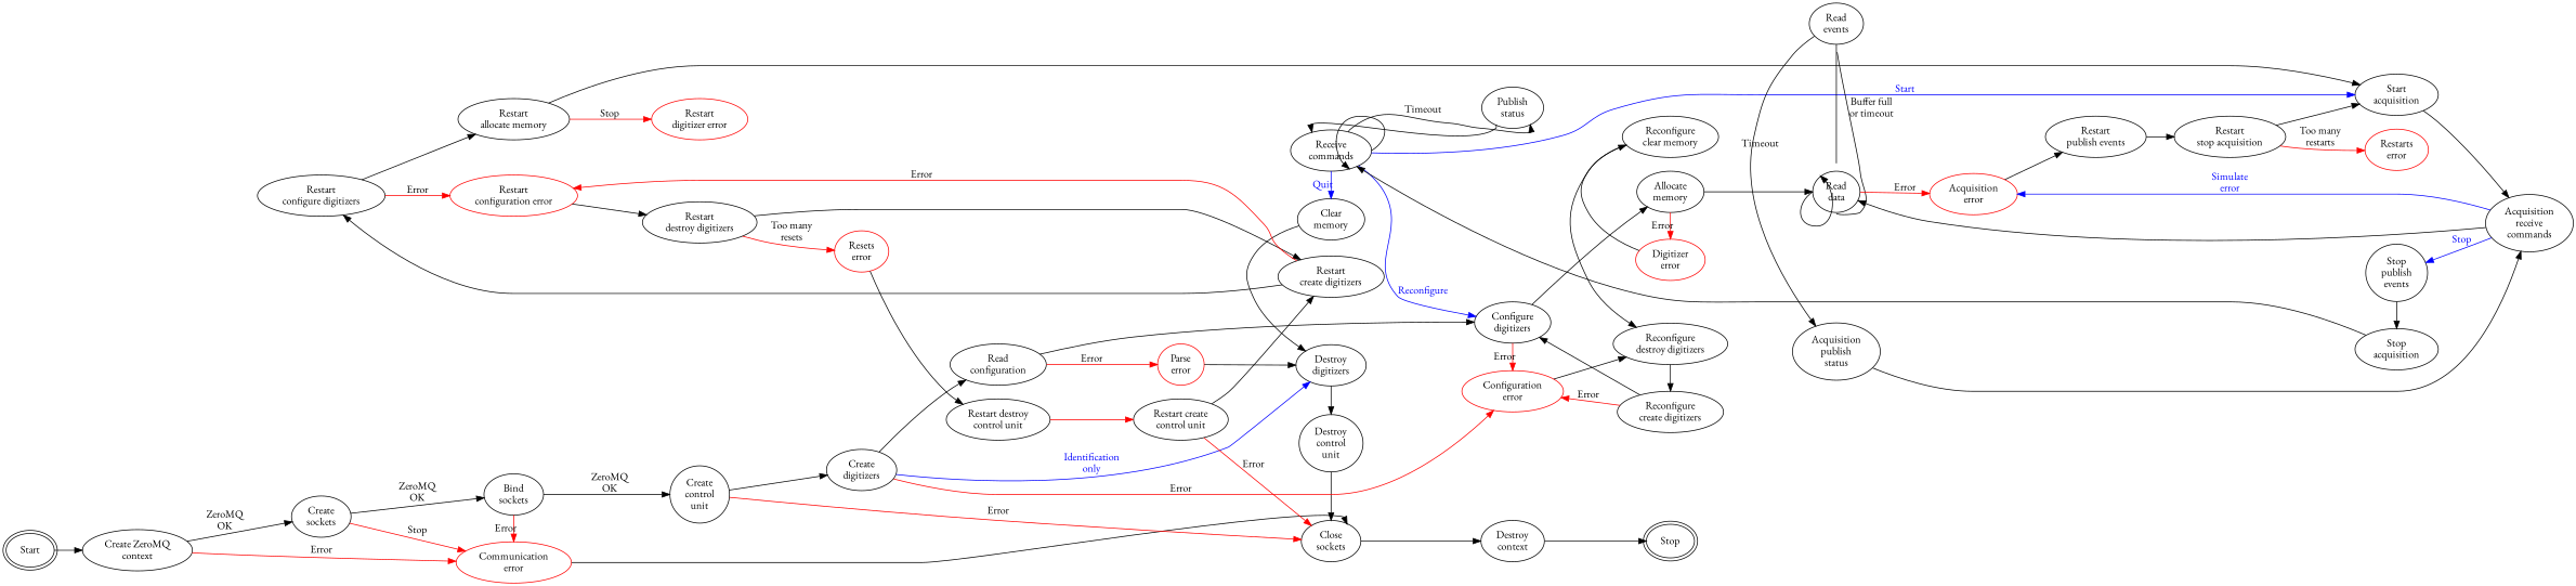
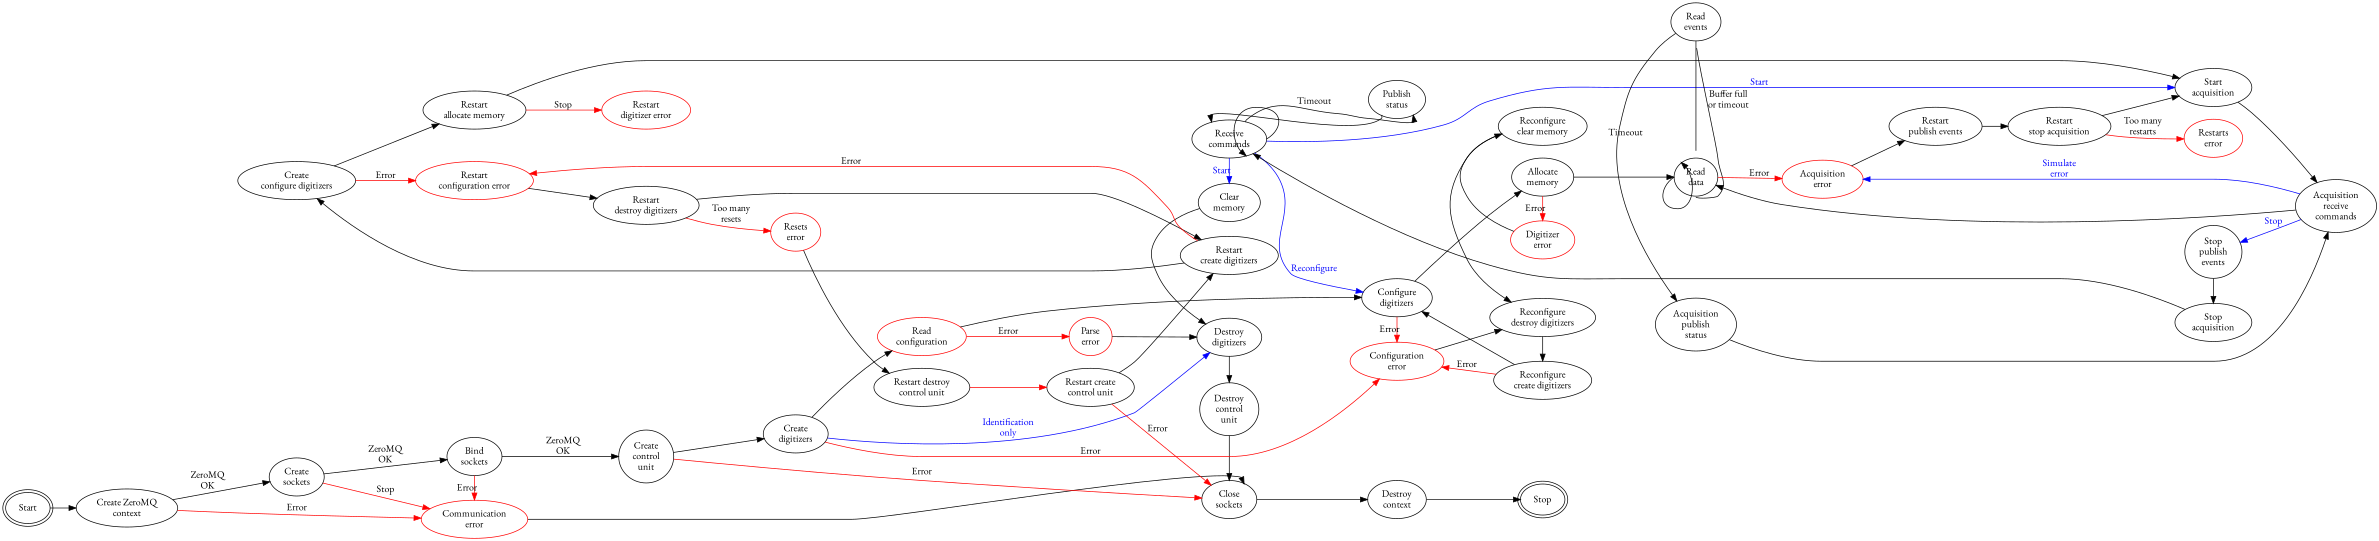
  digraph {
    fontname="EB Garamond"
    rankdir=LR
    node [fontname="EB Garamond"]
    edge [fontname="EB Garamond"]
    n1 [label=Start peripheries=2]
    n2 [label="Bind\nsockets"]
    n3 [color=red label="Communication\nerror"]
    n4 [label="Configure\ndigitizers"]
    n5 [color=red label="Configuration\nerror"]
    n6 [label="Allocate\nmemory"]
    n7 [label="Reconfigure\ncreate digitizers"]
    n8 [label="Reconfigure\nclear memory"]
    n9 [label="Reconfigure\ndestroy digitizers"]
    n10 [color=red label="Digitizer\nerror"]
    n11 [label="Publish\nstatus"]
    n12 [label="Receive\ncommands"]
    n13 [label="Clear\nmemory"]
    n14 [label="Destroy\ndigitizers"]
    n15 [label="Destroy\ncontrol\nunit"]
    n16 [label="Close\nsockets"]
    n17 [label="Start\nacquisition"]
    n18 [label="Stop\nacquisition"]
    n19 [label="Stop\npublish\nevents"]
    n20 [label="Read\ndata"]
    n21 [label="Read\nevents"]
    n22 [label="Acquisition\npublish\nstatus"]
    n23 [label="Create ZeroMQ\ncontext"]
    n24 [label="Create\ncontrol\nunit"]
    n25 [label="Destroy\ncontext"]
    n26 [label="Acquisition\nreceive\ncommands"]
    n27 [color=red label="Acquisition\nerror"]
    n28 [label="Create\nsockets"]
    n29 [label="Create\ndigitizers"]
-   n30 [label="Read\nconfiguration"]
+   n30 [label="Read\nconfiguration" color=red]
    n31 [color=red label="Parse\nerror"]
    n32 [label="Restart\npublish events"]
    n33 [label="Restart\nstop acquisition"]
    n34 [color=red label="Restarts\nerror"]
    n35 [label="Restart\ndestroy digitizers"]
    n36 [label="Restart\ncreate digitizers"]
    n37 [color=red label="Resets\nerror"]
-   n38 [label="Restart\nconfigure digitizers"]
+   n38 [label="Create\nconfigure digitizers"]
    n39 [color=red label="Restart\nconfiguration error"]
    n40 [label="Restart destroy\ncontrol unit"]
    n41 [label="Restart create\ncontrol unit"]
    n42 [label="Restart\nallocate memory"]
    n43 [color=red label="Restart\ndigitizer error"]
    n44 [label=Stop peripheries=2]
    subgraph sub_1 {
      rank=source
      n1
    }
    subgraph sub_2 {
      rank=same
      n2
      n3
    }
    subgraph sub_3 {
      rank=same
      n4
      n5
    }
    subgraph sub_4 {
      rank=same
      n6
      n7
      n8
      n9
      n10
    }
    subgraph sub_5 {
      rank=same
      n11
    }
    subgraph sub_6 {
      rank=same
      n12
      n13
      n14
      n15
      n16
    }
    subgraph sub_7 {
      rank=same
      n17
      n18
      n19
    }
    subgraph sub_8 {
      rank=same
      n20
      n21
      n22
    }
    n1 -> n23
    n2 -> n3 [color=red label=Error]
    n2 -> n24 [label="ZeroMQ\nOK"]
    n3 -> n16 [headport=ne]
    n4 -> n5 [color=red label=Error]
    n4 -> n6
    n5 -> n9
    n6 -> n10 [color=red label=Error]
    n6 -> n20
    n7 -> n4
    n7 -> n5 [color=red label=Error]
    n8 -> n9
    n9 -> n7
    n10 -> n8
    n11 -> n12 [headport=nw tailport=sw]
    n12 -> n4 [color=blue fontcolor=blue label=Reconfigure]
    n12 -> n11 [headport=se label=Timeout tailport=ne]
    n12 -> n12 [headport=se tailport=e]
-   n12 -> n13 [color=blue fontcolor=blue label=Quit]
+   n12 -> n13 [color=blue fontcolor=blue label=Start]
    n12 -> n17 [color=blue fontcolor=blue label=Start]
    n13 -> n14
    n14 -> n15
    n15 -> n16
    n16 -> n25
    n17 -> n26
    n18 -> n12
    n19 -> n18 [weight=8]
    n20 -> n20 [headport=nw tailport=w]
    n20 -> n21 [headport=s label="Buffer full\nor timeout" tailport=s]
    n20 -> n27 [color=red label=Error]
    n21 -> n20
    n21 -> n22 [label=Timeout]
    n22 -> n26
    n23 -> n3 [color=red label=Error]
    n23 -> n28 [label="ZeroMQ\nOK"]
    n24 -> n16 [color=red label=Error]
    n24 -> n29
    n25 -> n44
    n26 -> n19 [color=blue fontcolor=blue label=Stop weight=8]
    n26 -> n20
    n26 -> n27 [color=blue fontcolor=blue label="Simulate\nerror" weight=8]
    n27 -> n32
    n28 -> n2 [label="ZeroMQ\nOK"]
    n28 -> n3 [color=red label=Stop]
    n29 -> n5 [color=red label=Error]
    n29 -> n14 [color=blue fontcolor=blue label="Identification\nonly"]
    n29 -> n30
    n30 -> n4
    n30 -> n31 [color=red label=Error]
    n31 -> n14
    n32 -> n33
    n33 -> n17
    n33 -> n34 [color=red label="Too many\nrestarts"]
    n35 -> n36
    n35 -> n37 [color=red label="Too many\nresets"]
    n36 -> n38
    n36 -> n39 [color=red label=Error]
    n37 -> n40
    n38 -> n39 [color=red label=Error]
    n38 -> n42
    n39 -> n35
    n40 -> n41 [color=red]
    n41 -> n16 [color=red label=Error]
    n41 -> n36
    n42 -> n17
    n42 -> n43 [color=red label=Stop]
  }
